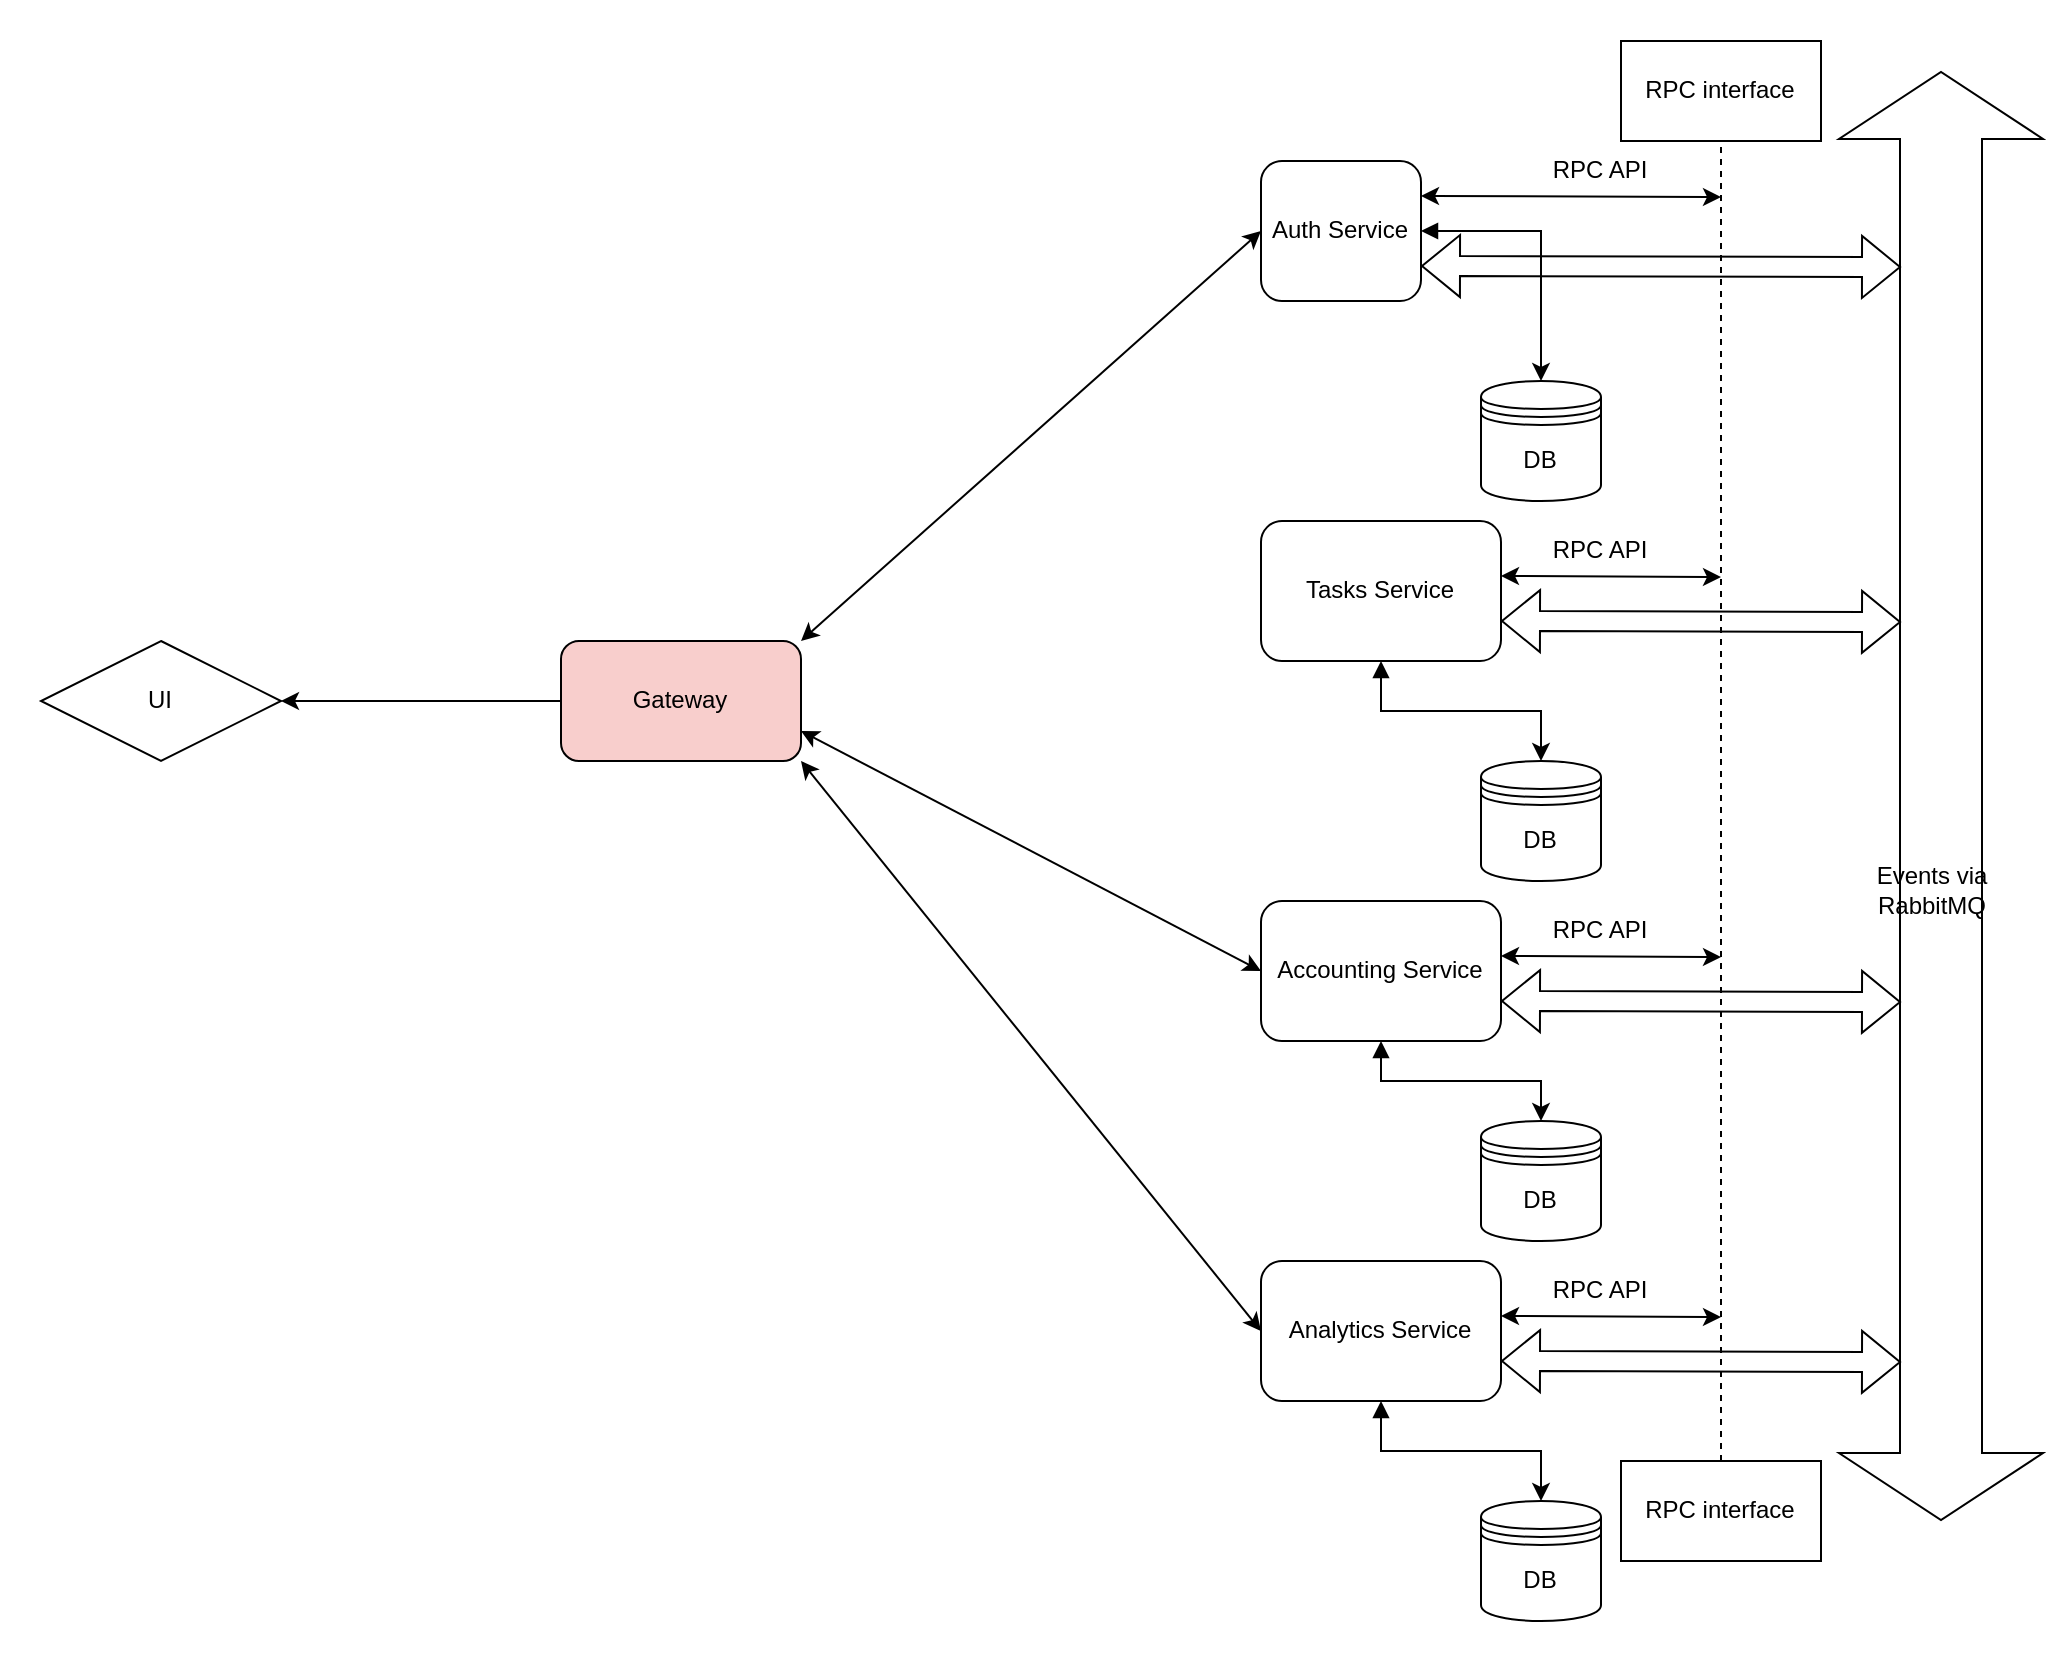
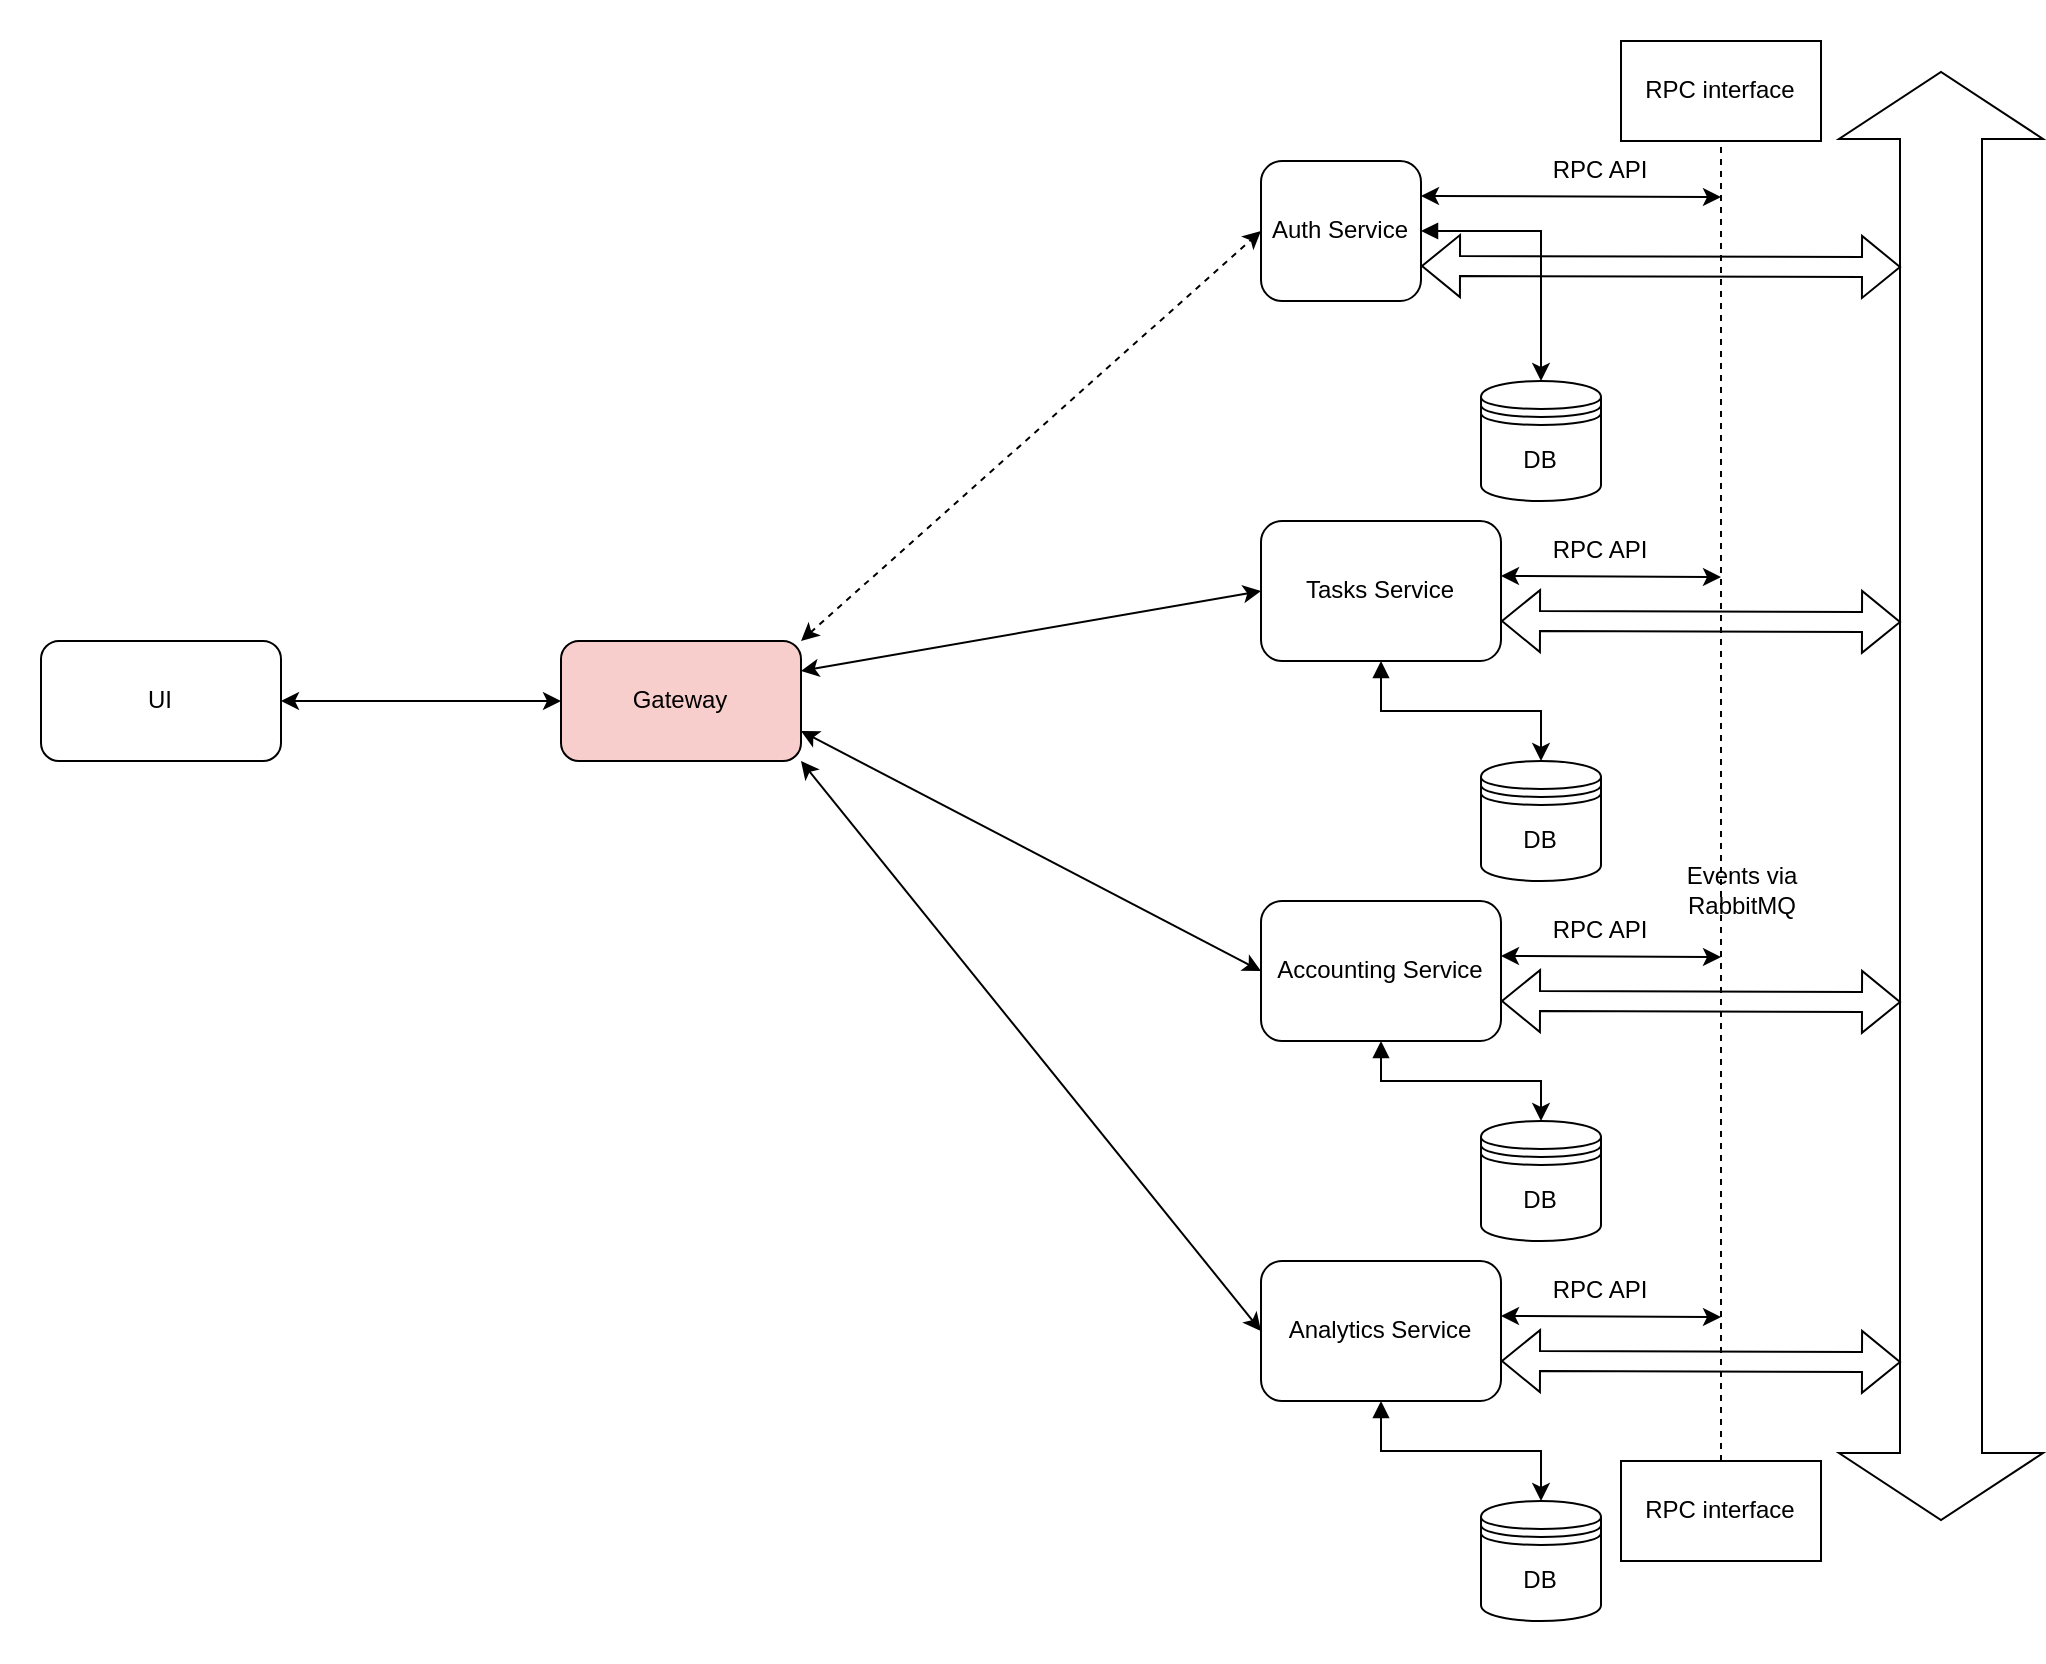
  <mxCell id="0" />
  <mxCell id="1" parent="0" />
  <mxCell id="2" value="" style="shape=flexArrow;endArrow=classic;html=1;rounded=0;startArrow=block;width=41;startSize=10.817;startWidth=60;endWidth=60;endSize=10.817;" edge="1" parent="1"><mxGeometry width="50" height="50" relative="1" as="geometry"><mxPoint x="970" y="35" as="sourcePoint" /><mxPoint x="970" y="760" as="targetPoint" /><Array as="points" /></mxGeometry></mxCell>
- <mxCell id="3" value="Events via RabbitMQ" style="text;html=1;strokeColor=none;fillColor=none;align=center;verticalAlign=middle;whiteSpace=wrap;rounded=0;" vertex="1" parent="1"><mxGeometry x="936" y="430" width="60" height="30" as="geometry" /></mxCell>
+ <mxCell id="3" value="Events via RabbitMQ" style="text;html=1;strokeColor=none;fillColor=none;align=center;verticalAlign=middle;whiteSpace=wrap;rounded=0;" vertex="1" parent="1"><mxGeometry x="841" y="430" width="60" height="30" as="geometry" /></mxCell>
  <mxCell id="4" style="edgeStyle=orthogonalEdgeStyle;rounded=0;orthogonalLoop=1;jettySize=auto;html=1;startArrow=block;" edge="1" parent="1" source="5" target="6"><mxGeometry relative="1" as="geometry" /></mxCell>
  <mxCell id="5" value="Auth Service" style="rounded=1;whiteSpace=wrap;html=1;" vertex="1" parent="1"><mxGeometry x="630" y="80" width="80" height="70" as="geometry" /></mxCell>
  <mxCell id="6" value="DB" style="shape=datastore;whiteSpace=wrap;html=1;" vertex="1" parent="1"><mxGeometry x="740" y="190" width="60" height="60" as="geometry" /></mxCell>
  <mxCell id="7" style="edgeStyle=orthogonalEdgeStyle;rounded=0;orthogonalLoop=1;jettySize=auto;html=1;startArrow=block;" edge="1" parent="1" source="8" target="9"><mxGeometry relative="1" as="geometry" /></mxCell>
  <mxCell id="8" value="Tasks Service" style="rounded=1;whiteSpace=wrap;html=1;" vertex="1" parent="1"><mxGeometry x="630" y="260" width="120" height="70" as="geometry" /></mxCell>
  <mxCell id="9" value="DB" style="shape=datastore;whiteSpace=wrap;html=1;" vertex="1" parent="1"><mxGeometry x="740" y="380" width="60" height="60" as="geometry" /></mxCell>
  <mxCell id="10" value="Gateway" style="rounded=1;whiteSpace=wrap;html=1;fillColor=#f8cecc;" vertex="1" parent="1"><mxGeometry x="280" y="320" width="120" height="60" as="geometry" /></mxCell>
  <mxCell id="11" value="" style="shape=flexArrow;endArrow=classic;startArrow=classic;html=1;rounded=0;exitX=1;exitY=0.75;exitDx=0;exitDy=0;" edge="1" parent="1" source="5"><mxGeometry width="100" height="100" relative="1" as="geometry"><mxPoint x="1240" y="320" as="sourcePoint" /><mxPoint x="950" y="133" as="targetPoint" /></mxGeometry></mxCell>
  <mxCell id="12" style="edgeStyle=orthogonalEdgeStyle;rounded=0;orthogonalLoop=1;jettySize=auto;html=1;startArrow=block;" edge="1" parent="1" source="13" target="14"><mxGeometry relative="1" as="geometry" /></mxCell>
  <mxCell id="13" value="Accounting Service" style="rounded=1;whiteSpace=wrap;html=1;" vertex="1" parent="1"><mxGeometry x="630" y="450" width="120" height="70" as="geometry" /></mxCell>
  <mxCell id="14" value="DB" style="shape=datastore;whiteSpace=wrap;html=1;" vertex="1" parent="1"><mxGeometry x="740" y="560" width="60" height="60" as="geometry" /></mxCell>
  <mxCell id="15" style="edgeStyle=orthogonalEdgeStyle;rounded=0;orthogonalLoop=1;jettySize=auto;html=1;startArrow=block;" edge="1" parent="1" source="16" target="17"><mxGeometry relative="1" as="geometry" /></mxCell>
  <mxCell id="16" value="Analytics Service" style="rounded=1;whiteSpace=wrap;html=1;" vertex="1" parent="1"><mxGeometry x="630" y="630" width="120" height="70" as="geometry" /></mxCell>
  <mxCell id="17" value="DB" style="shape=datastore;whiteSpace=wrap;html=1;" vertex="1" parent="1"><mxGeometry x="740" y="750" width="60" height="60" as="geometry" /></mxCell>
  <mxCell id="18" value="RPC interface" style="rounded=0;whiteSpace=wrap;html=1;" vertex="1" parent="1"><mxGeometry x="810" y="20" width="100" height="50" as="geometry" /></mxCell>
  <mxCell id="19" value="RPC interface" style="rounded=0;whiteSpace=wrap;html=1;" vertex="1" parent="1"><mxGeometry x="810" y="730" width="100" height="50" as="geometry" /></mxCell>
  <mxCell id="20" value="" style="endArrow=none;dashed=1;html=1;rounded=1;entryX=0.5;entryY=1;entryDx=0;entryDy=0;exitX=0.5;exitY=0;exitDx=0;exitDy=0;" edge="1" parent="1" source="19" target="18"><mxGeometry width="50" height="50" relative="1" as="geometry"><mxPoint x="1040" y="330" as="sourcePoint" /><mxPoint x="1090" y="280" as="targetPoint" /></mxGeometry></mxCell>
  <mxCell id="21" value="" style="endArrow=classic;startArrow=classic;html=1;rounded=1;exitX=1;exitY=0.25;exitDx=0;exitDy=0;" edge="1" parent="1" source="5"><mxGeometry width="50" height="50" relative="1" as="geometry"><mxPoint x="940" y="220" as="sourcePoint" /><mxPoint x="860" y="98" as="targetPoint" /></mxGeometry></mxCell>
  <mxCell id="22" value="RPC API" style="text;html=1;strokeColor=none;fillColor=none;align=center;verticalAlign=middle;whiteSpace=wrap;rounded=0;" vertex="1" parent="1"><mxGeometry x="770" y="70" width="60" height="30" as="geometry" /></mxCell>
  <mxCell id="23" value="" style="endArrow=classic;startArrow=classic;html=1;rounded=1;exitX=1;exitY=0.25;exitDx=0;exitDy=0;" edge="1" parent="1"><mxGeometry width="50" height="50" relative="1" as="geometry"><mxPoint x="750" y="287.5" as="sourcePoint" /><mxPoint x="860" y="288" as="targetPoint" /></mxGeometry></mxCell>
  <mxCell id="24" value="RPC API" style="text;html=1;strokeColor=none;fillColor=none;align=center;verticalAlign=middle;whiteSpace=wrap;rounded=0;" vertex="1" parent="1"><mxGeometry x="770" y="260" width="60" height="30" as="geometry" /></mxCell>
  <mxCell id="25" value="" style="endArrow=classic;startArrow=classic;html=1;rounded=1;exitX=1;exitY=0.25;exitDx=0;exitDy=0;" edge="1" parent="1"><mxGeometry width="50" height="50" relative="1" as="geometry"><mxPoint x="750" y="477.5" as="sourcePoint" /><mxPoint x="860" y="478" as="targetPoint" /></mxGeometry></mxCell>
  <mxCell id="26" value="RPC API" style="text;html=1;strokeColor=none;fillColor=none;align=center;verticalAlign=middle;whiteSpace=wrap;rounded=0;" vertex="1" parent="1"><mxGeometry x="770" y="450" width="60" height="30" as="geometry" /></mxCell>
  <mxCell id="27" value="" style="endArrow=classic;startArrow=classic;html=1;rounded=1;exitX=1;exitY=0.25;exitDx=0;exitDy=0;" edge="1" parent="1"><mxGeometry width="50" height="50" relative="1" as="geometry"><mxPoint x="750" y="657.5" as="sourcePoint" /><mxPoint x="860" y="658" as="targetPoint" /></mxGeometry></mxCell>
  <mxCell id="28" value="RPC API" style="text;html=1;strokeColor=none;fillColor=none;align=center;verticalAlign=middle;whiteSpace=wrap;rounded=0;" vertex="1" parent="1"><mxGeometry x="770" y="630" width="60" height="30" as="geometry" /></mxCell>
  <mxCell id="29" value="" style="shape=flexArrow;endArrow=classic;startArrow=classic;html=1;rounded=0;exitX=1;exitY=0.75;exitDx=0;exitDy=0;" edge="1" parent="1"><mxGeometry width="100" height="100" relative="1" as="geometry"><mxPoint x="750" y="310" as="sourcePoint" /><mxPoint x="950" y="310.5" as="targetPoint" /></mxGeometry></mxCell>
  <mxCell id="30" value="" style="shape=flexArrow;endArrow=classic;startArrow=classic;html=1;rounded=0;exitX=1;exitY=0.75;exitDx=0;exitDy=0;" edge="1" parent="1"><mxGeometry width="100" height="100" relative="1" as="geometry"><mxPoint x="750" y="500" as="sourcePoint" /><mxPoint x="950" y="500.5" as="targetPoint" /></mxGeometry></mxCell>
  <mxCell id="31" value="" style="shape=flexArrow;endArrow=classic;startArrow=classic;html=1;rounded=0;exitX=1;exitY=0.75;exitDx=0;exitDy=0;" edge="1" parent="1"><mxGeometry width="100" height="100" relative="1" as="geometry"><mxPoint x="750" y="680" as="sourcePoint" /><mxPoint x="950" y="680.5" as="targetPoint" /></mxGeometry></mxCell>
- <mxCell id="32" value="UI" style="rhombus;whiteSpace=wrap;html=1;" vertex="1" parent="1"><mxGeometry x="20" y="320" width="120" height="60" as="geometry" /></mxCell>
- <mxCell id="33" value="" style="endArrow=none;startArrow=classic;html=1;rounded=1;exitX=1;exitY=0.5;exitDx=0;exitDy=0;entryX=0;entryY=0.5;entryDx=0;entryDy=0;" edge="1" parent="1" source="32" target="10"><mxGeometry width="50" height="50" relative="1" as="geometry"><mxPoint x="440" y="230" as="sourcePoint" /><mxPoint x="490" y="180" as="targetPoint" /></mxGeometry></mxCell>
- <mxCell id="34" value="" style="endArrow=classic;startArrow=classic;html=1;rounded=1;exitX=1;exitY=0;exitDx=0;exitDy=0;entryX=0;entryY=0.5;entryDx=0;entryDy=0;" edge="1" parent="1" source="10" target="5"><mxGeometry width="50" height="50" relative="1" as="geometry"><mxPoint x="420" y="370" as="sourcePoint" /><mxPoint x="470" y="320" as="targetPoint" /></mxGeometry></mxCell>
+ <mxCell id="32" value="UI" style="rounded=1;whiteSpace=wrap;html=1;" vertex="1" parent="1"><mxGeometry x="20" y="320" width="120" height="60" as="geometry" /></mxCell>
+ <mxCell id="33" value="" style="endArrow=classic;startArrow=classic;html=1;rounded=1;exitX=1;exitY=0.5;exitDx=0;exitDy=0;entryX=0;entryY=0.5;entryDx=0;entryDy=0;" edge="1" parent="1" source="32" target="10"><mxGeometry width="50" height="50" relative="1" as="geometry"><mxPoint x="440" y="230" as="sourcePoint" /><mxPoint x="490" y="180" as="targetPoint" /></mxGeometry></mxCell>
+ <mxCell id="34" value="" style="endArrow=classic;startArrow=classic;html=1;rounded=1;exitX=1;exitY=0;exitDx=0;exitDy=0;entryX=0;entryY=0.5;entryDx=0;entryDy=0;dashed=1;" edge="1" parent="1" source="10" target="5"><mxGeometry width="50" height="50" relative="1" as="geometry"><mxPoint x="420" y="370" as="sourcePoint" /><mxPoint x="470" y="320" as="targetPoint" /></mxGeometry></mxCell>
+ <mxCell id="35" value="" style="endArrow=classic;startArrow=classic;html=1;rounded=1;entryX=0;entryY=0.5;entryDx=0;entryDy=0;exitX=1;exitY=0.25;exitDx=0;exitDy=0;" edge="1" parent="1" source="10" target="8"><mxGeometry width="50" height="50" relative="1" as="geometry"><mxPoint x="420" y="370" as="sourcePoint" /><mxPoint x="470" y="320" as="targetPoint" /></mxGeometry></mxCell>
  <mxCell id="36" value="" style="endArrow=classic;startArrow=classic;html=1;rounded=1;exitX=1;exitY=0.75;exitDx=0;exitDy=0;entryX=0;entryY=0.5;entryDx=0;entryDy=0;" edge="1" parent="1" source="10" target="13"><mxGeometry width="50" height="50" relative="1" as="geometry"><mxPoint x="420" y="370" as="sourcePoint" /><mxPoint x="620" y="480" as="targetPoint" /></mxGeometry></mxCell>
  <mxCell id="37" value="" style="endArrow=classic;startArrow=classic;html=1;rounded=1;entryX=0;entryY=0.5;entryDx=0;entryDy=0;exitX=1;exitY=1;exitDx=0;exitDy=0;" edge="1" parent="1" source="10" target="16"><mxGeometry width="50" height="50" relative="1" as="geometry"><mxPoint x="420" y="370" as="sourcePoint" /><mxPoint x="470" y="320" as="targetPoint" /></mxGeometry></mxCell>
